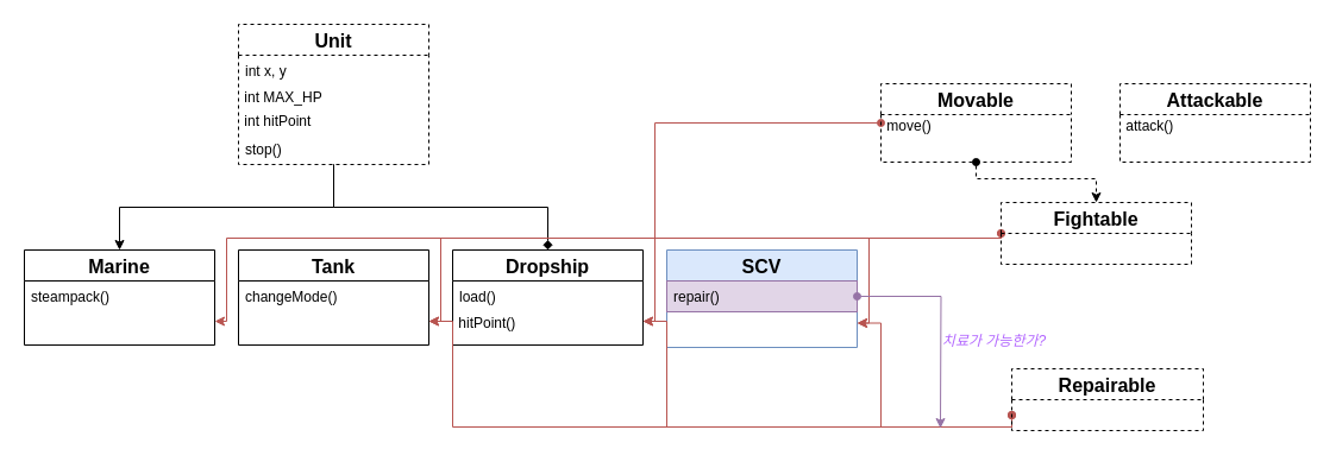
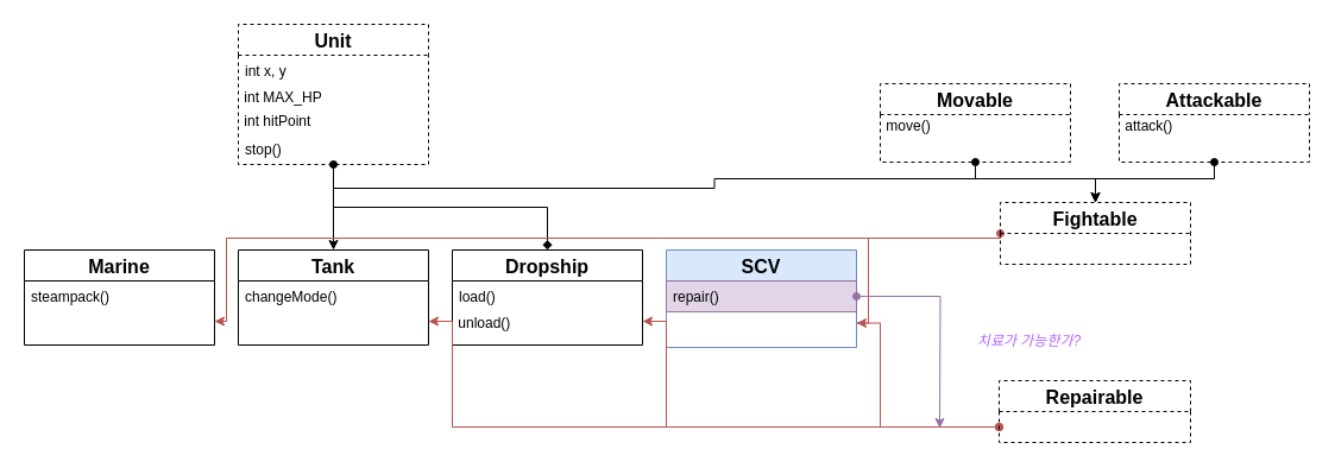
  <mxCell id="0" />
  <mxCell id="1" parent="0" />
- <mxCell id="2" style="edgeStyle=orthogonalEdgeStyle;rounded=0;orthogonalLoop=1;jettySize=auto;html=1;exitX=0.5;exitY=1;exitDx=0;exitDy=0;entryX=0.5;entryY=0;entryDx=0;entryDy=0;" parent="1" source="5" target="10" edge="1"><mxGeometry relative="1" as="geometry" /></mxCell>
+ <mxCell id="2" style="edgeStyle=orthogonalEdgeStyle;rounded=0;orthogonalLoop=1;jettySize=auto;html=1;exitX=0.5;exitY=1;exitDx=0;exitDy=0;" parent="1" source="5" target="29" edge="1"><mxGeometry relative="1" as="geometry" /></mxCell>
  <mxCell id="3" style="edgeStyle=orthogonalEdgeStyle;rounded=0;orthogonalLoop=1;jettySize=auto;html=1;exitX=0.5;exitY=1;exitDx=0;exitDy=0;entryX=0.5;entryY=0;entryDx=0;entryDy=0;endArrow=diamond;" parent="1" source="5" target="14" edge="1"><mxGeometry relative="1" as="geometry" /></mxCell>
+ <mxCell id="4" style="edgeStyle=orthogonalEdgeStyle;rounded=0;orthogonalLoop=1;jettySize=auto;html=1;exitX=0.5;exitY=1;exitDx=0;exitDy=0;entryX=0.5;entryY=0;entryDx=0;entryDy=0;startArrow=oval;startFill=1;" parent="1" source="5" target="12" edge="1"><mxGeometry relative="1" as="geometry" /></mxCell>
  <mxCell id="5" value="Unit" style="swimlane;fontStyle=1;align=center;verticalAlign=middle;childLayout=stackLayout;horizontal=1;startSize=26;horizontalStack=0;resizeParent=1;resizeLast=0;collapsible=1;marginBottom=0;rounded=0;shadow=0;strokeWidth=1;fontSize=16;dashed=1;" parent="1" vertex="1"><mxGeometry x="200" y="20" width="160" height="118" as="geometry"><mxRectangle x="230" y="140" width="160" height="26" as="alternateBounds" /></mxGeometry></mxCell>
  <mxCell id="6" value="int x, y" style="text;align=left;verticalAlign=top;spacingLeft=4;spacingRight=4;overflow=hidden;rotatable=0;points=[[0,0.5],[1,0.5]];portConstraint=eastwest;" parent="5" vertex="1"><mxGeometry y="26" width="160" height="26" as="geometry" /></mxCell>
  <mxCell id="7" value="&amp;nbsp;int MAX_HP&amp;nbsp;" style="text;html=1;align=left;verticalAlign=middle;resizable=0;points=[];autosize=1;" parent="5" vertex="1"><mxGeometry y="52" width="160" height="20" as="geometry" /></mxCell>
  <mxCell id="8" value="&amp;nbsp;int hitPoint" style="text;html=1;align=left;verticalAlign=middle;resizable=0;points=[];autosize=1;" parent="5" vertex="1"><mxGeometry y="72" width="160" height="20" as="geometry" /></mxCell>
  <mxCell id="9" value="stop()" style="text;align=left;verticalAlign=top;spacingLeft=4;spacingRight=4;overflow=hidden;rotatable=0;points=[[0,0.5],[1,0.5]];portConstraint=eastwest;rounded=0;shadow=0;html=0;" parent="5" vertex="1"><mxGeometry y="92" width="160" height="26" as="geometry" /></mxCell>
  <mxCell id="10" value="Marine" style="swimlane;fontStyle=1;align=center;verticalAlign=middle;childLayout=stackLayout;horizontal=1;startSize=26;horizontalStack=0;resizeParent=1;resizeLast=0;collapsible=1;marginBottom=0;rounded=0;shadow=0;strokeWidth=1;fontSize=16;" parent="1" vertex="1"><mxGeometry x="20" y="210" width="160" height="80" as="geometry"><mxRectangle x="130" y="380" width="160" height="26" as="alternateBounds" /></mxGeometry></mxCell>
  <mxCell id="11" value="steampack()" style="text;align=left;verticalAlign=top;spacingLeft=4;spacingRight=4;overflow=hidden;rotatable=0;points=[[0,0.5],[1,0.5]];portConstraint=eastwest;" parent="10" vertex="1"><mxGeometry y="26" width="160" height="26" as="geometry" /></mxCell>
  <mxCell id="12" value="Tank" style="swimlane;fontStyle=1;align=center;verticalAlign=middle;childLayout=stackLayout;horizontal=1;startSize=26;horizontalStack=0;resizeParent=1;resizeLast=0;collapsible=1;marginBottom=0;rounded=0;shadow=0;strokeWidth=1;fontSize=16;" parent="1" vertex="1"><mxGeometry x="200" y="210" width="160" height="80" as="geometry"><mxRectangle x="340" y="380" width="170" height="26" as="alternateBounds" /></mxGeometry></mxCell>
  <mxCell id="13" value="changeMode()" style="text;align=left;verticalAlign=top;spacingLeft=4;spacingRight=4;overflow=hidden;rotatable=0;points=[[0,0.5],[1,0.5]];portConstraint=eastwest;" parent="12" vertex="1"><mxGeometry y="26" width="160" height="26" as="geometry" /></mxCell>
  <mxCell id="14" value="Dropship" style="swimlane;fontStyle=1;align=center;verticalAlign=middle;childLayout=stackLayout;horizontal=1;startSize=26;horizontalStack=0;resizeParent=1;resizeLast=0;collapsible=1;marginBottom=0;rounded=0;shadow=0;strokeWidth=1;fontSize=16;" parent="1" vertex="1"><mxGeometry x="380" y="210" width="160" height="80" as="geometry"><mxRectangle x="550" y="140" width="160" height="26" as="alternateBounds" /></mxGeometry></mxCell>
  <mxCell id="15" value="load()" style="text;align=left;verticalAlign=top;spacingLeft=4;spacingRight=4;overflow=hidden;rotatable=0;points=[[0,0.5],[1,0.5]];portConstraint=eastwest;" parent="14" vertex="1"><mxGeometry y="26" width="160" height="26" as="geometry" /></mxCell>
- <mxCell id="16" value="&amp;nbsp;hitPoint()" style="text;html=1;align=left;verticalAlign=middle;resizable=0;points=[];autosize=1;" parent="14" vertex="1"><mxGeometry y="52" width="160" height="20" as="geometry" /></mxCell>
- <mxCell id="17" style="edgeStyle=orthogonalEdgeStyle;rounded=0;orthogonalLoop=1;jettySize=auto;html=1;exitX=0;exitY=0.5;exitDx=0;exitDy=0;entryX=1;entryY=0.75;entryDx=0;entryDy=0;startArrow=oval;startFill=1;fillColor=#f8cecc;strokeColor=#b85450;" edge="1" parent="1" source="19" target="14"><mxGeometry relative="1" as="geometry"><Array as="points"><mxPoint x="550" y="270" /></Array></mxGeometry></mxCell>
- <mxCell id="18" style="edgeStyle=orthogonalEdgeStyle;rounded=0;orthogonalLoop=1;jettySize=auto;html=1;exitX=0.5;exitY=1;exitDx=0;exitDy=0;entryX=0.5;entryY=0;entryDx=0;entryDy=0;startArrow=oval;startFill=1;dashed=1;" edge="1" parent="1" source="19" target="29"><mxGeometry relative="1" as="geometry"><Array as="points"><mxPoint x="820" y="150" /><mxPoint x="921" y="150" /></Array></mxGeometry></mxCell>
+ <mxCell id="16" value="&amp;nbsp;unload()" style="text;html=1;align=left;verticalAlign=middle;resizable=0;points=[];autosize=1;" parent="14" vertex="1"><mxGeometry y="52" width="160" height="20" as="geometry" /></mxCell>
+ <mxCell id="18" style="edgeStyle=orthogonalEdgeStyle;rounded=0;orthogonalLoop=1;jettySize=auto;html=1;exitX=0.5;exitY=1;exitDx=0;exitDy=0;entryX=0.5;entryY=0;entryDx=0;entryDy=0;startArrow=oval;startFill=1;" edge="1" parent="1" source="19" target="29"><mxGeometry relative="1" as="geometry"><Array as="points"><mxPoint x="820" y="150" /><mxPoint x="921" y="150" /></Array></mxGeometry></mxCell>
  <mxCell id="19" value="Movable" style="swimlane;fontStyle=1;childLayout=stackLayout;horizontal=1;startSize=26;fillColor=none;horizontalStack=0;resizeParent=1;resizeParentMax=0;resizeLast=0;collapsible=1;marginBottom=0;dashed=1;spacingTop=2;spacingLeft=2;spacingBottom=2;spacingRight=2;fontSize=16;" vertex="1" parent="1"><mxGeometry x="740" y="70" width="160" height="66" as="geometry" /></mxCell>
  <mxCell id="20" value="&amp;nbsp;move()" style="text;html=1;align=left;verticalAlign=middle;resizable=0;points=[];autosize=1;dashed=1;" vertex="1" parent="19"><mxGeometry y="26" width="160" height="20" as="geometry" /></mxCell>
  <mxCell id="21" value="&amp;nbsp;" style="text;html=1;align=center;verticalAlign=middle;resizable=0;points=[];autosize=1;strokeColor=none;" vertex="1" parent="19"><mxGeometry y="46" width="160" height="20" as="geometry" /></mxCell>
+ <mxCell id="22" style="edgeStyle=orthogonalEdgeStyle;rounded=0;orthogonalLoop=1;jettySize=auto;html=1;exitX=0.5;exitY=1;exitDx=0;exitDy=0;entryX=0.5;entryY=0;entryDx=0;entryDy=0;startArrow=oval;startFill=1;" edge="1" parent="1" source="23" target="29"><mxGeometry relative="1" as="geometry"><Array as="points"><mxPoint x="1021" y="150" /><mxPoint x="921" y="150" /></Array></mxGeometry></mxCell>
  <mxCell id="23" value="Attackable" style="swimlane;fontStyle=1;childLayout=stackLayout;horizontal=1;startSize=26;fillColor=none;horizontalStack=0;resizeParent=1;resizeParentMax=0;resizeLast=0;collapsible=1;marginBottom=0;dashed=1;fontSize=16;" vertex="1" parent="1"><mxGeometry x="941" y="70" width="160" height="66" as="geometry" /></mxCell>
  <mxCell id="24" value="&amp;nbsp;attack()" style="text;html=1;align=left;verticalAlign=middle;resizable=0;points=[];autosize=1;" vertex="1" parent="23"><mxGeometry y="26" width="160" height="20" as="geometry" /></mxCell>
  <mxCell id="25" value="&amp;nbsp;" style="text;html=1;align=center;verticalAlign=middle;resizable=0;points=[];autosize=1;" vertex="1" parent="23"><mxGeometry y="46" width="160" height="20" as="geometry" /></mxCell>
  <mxCell id="26" style="edgeStyle=orthogonalEdgeStyle;rounded=0;orthogonalLoop=1;jettySize=auto;html=1;exitX=0;exitY=0.5;exitDx=0;exitDy=0;entryX=1;entryY=0.75;entryDx=0;entryDy=0;fillColor=#f8cecc;strokeColor=#b85450;" edge="1" parent="1" source="29" target="10"><mxGeometry relative="1" as="geometry"><Array as="points"><mxPoint x="841" y="200" /><mxPoint x="190" y="200" /><mxPoint x="190" y="270" /></Array></mxGeometry></mxCell>
- <mxCell id="27" style="edgeStyle=orthogonalEdgeStyle;rounded=0;orthogonalLoop=1;jettySize=auto;html=1;exitX=0;exitY=0.5;exitDx=0;exitDy=0;entryX=1;entryY=0.75;entryDx=0;entryDy=0;startArrow=oval;startFill=1;fillColor=#f8cecc;strokeColor=#b85450;" edge="1" parent="1" source="29" target="12"><mxGeometry relative="1" as="geometry"><Array as="points"><mxPoint x="841" y="200" /><mxPoint x="370" y="200" /><mxPoint x="370" y="270" /></Array></mxGeometry></mxCell>
- <mxCell id="28" style="edgeStyle=orthogonalEdgeStyle;rounded=0;orthogonalLoop=1;jettySize=auto;html=1;exitX=0;exitY=0.5;exitDx=0;exitDy=0;entryX=1;entryY=0.75;entryDx=0;entryDy=0;startArrow=oval;startFill=1;fillColor=#f8cecc;strokeColor=#b85450;" edge="1" parent="1" source="29" target="30"><mxGeometry relative="1" as="geometry"><Array as="points"><mxPoint x="841" y="200" /><mxPoint x="730" y="200" /><mxPoint x="730" y="272" /></Array></mxGeometry></mxCell>
+ <mxCell id="28" style="edgeStyle=orthogonalEdgeStyle;rounded=0;orthogonalLoop=1;jettySize=auto;html=1;exitX=0;exitY=0.5;exitDx=0;exitDy=0;entryX=1;entryY=0.75;entryDx=0;entryDy=0;startArrow=oval;startFill=1;fillColor=#f8cecc;strokeColor=#b85450;endArrow=none;" edge="1" parent="1" source="29" target="30"><mxGeometry relative="1" as="geometry"><Array as="points"><mxPoint x="841" y="200" /><mxPoint x="730" y="200" /><mxPoint x="730" y="272" /></Array></mxGeometry></mxCell>
  <mxCell id="29" value="Fightable" style="swimlane;fontStyle=1;childLayout=stackLayout;horizontal=1;startSize=26;fillColor=none;horizontalStack=0;resizeParent=1;resizeParentMax=0;resizeLast=0;collapsible=1;marginBottom=0;dashed=1;fontSize=16;" vertex="1" parent="1"><mxGeometry x="841" y="170" width="160" height="52" as="geometry" /></mxCell>
  <mxCell id="30" value="SCV" style="swimlane;fontStyle=1;align=center;verticalAlign=middle;childLayout=stackLayout;horizontal=1;startSize=26;horizontalStack=0;resizeParent=1;resizeLast=0;collapsible=1;marginBottom=0;rounded=0;shadow=0;strokeWidth=1;fontSize=16;fillColor=#dae8fc;strokeColor=#6c8ebf;" vertex="1" parent="1"><mxGeometry x="560" y="210" width="160" height="82" as="geometry"><mxRectangle x="550" y="140" width="160" height="26" as="alternateBounds" /></mxGeometry></mxCell>
  <mxCell id="31" value="repair()" style="text;align=left;verticalAlign=top;spacingLeft=4;spacingRight=4;overflow=hidden;rotatable=0;points=[[0,0.5],[1,0.5]];portConstraint=eastwest;fillColor=#e1d5e7;strokeColor=#9673a6;" vertex="1" parent="30"><mxGeometry y="26" width="160" height="26" as="geometry" /></mxCell>
  <mxCell id="32" style="edgeStyle=orthogonalEdgeStyle;rounded=0;orthogonalLoop=1;jettySize=auto;html=1;exitX=0;exitY=0.75;exitDx=0;exitDy=0;entryX=1;entryY=0.75;entryDx=0;entryDy=0;startArrow=oval;startFill=1;fontSize=16;fillColor=#f8cecc;strokeColor=#b85450;" edge="1" parent="1" source="35" target="12"><mxGeometry relative="1" as="geometry"><Array as="points"><mxPoint x="380" y="359" /><mxPoint x="380" y="270" /></Array></mxGeometry></mxCell>
  <mxCell id="33" style="edgeStyle=orthogonalEdgeStyle;rounded=0;orthogonalLoop=1;jettySize=auto;html=1;exitX=0;exitY=0.75;exitDx=0;exitDy=0;entryX=1;entryY=0.75;entryDx=0;entryDy=0;startArrow=oval;startFill=1;fontSize=16;fillColor=#f8cecc;strokeColor=#b85450;" edge="1" parent="1" source="35" target="14"><mxGeometry relative="1" as="geometry"><Array as="points"><mxPoint x="560" y="359" /><mxPoint x="560" y="270" /></Array></mxGeometry></mxCell>
  <mxCell id="34" style="edgeStyle=orthogonalEdgeStyle;rounded=0;orthogonalLoop=1;jettySize=auto;html=1;exitX=0;exitY=0.75;exitDx=0;exitDy=0;entryX=1;entryY=0.75;entryDx=0;entryDy=0;startArrow=oval;startFill=1;fontSize=16;fillColor=#f8cecc;strokeColor=#b85450;" edge="1" parent="1" source="35" target="30"><mxGeometry relative="1" as="geometry"><Array as="points"><mxPoint x="740" y="359" /><mxPoint x="740" y="272" /></Array></mxGeometry></mxCell>
- <mxCell id="35" value="Repairable" style="swimlane;fontStyle=1;childLayout=stackLayout;horizontal=1;startSize=26;fillColor=none;horizontalStack=0;resizeParent=1;resizeParentMax=0;resizeLast=0;collapsible=1;marginBottom=0;dashed=1;strokeColor=#000000;fontSize=16;" vertex="1" parent="1"><mxGeometry x="850" y="310" width="161" height="52" as="geometry" /></mxCell>
+ <mxCell id="35" value="Repairable" style="swimlane;fontStyle=1;childLayout=stackLayout;horizontal=1;startSize=26;fillColor=none;horizontalStack=0;resizeParent=1;resizeParentMax=0;resizeLast=0;collapsible=1;marginBottom=0;dashed=1;strokeColor=#000000;fontSize=16;" vertex="1" parent="1"><mxGeometry x="840" y="320" width="161" height="52" as="geometry" /></mxCell>
  <mxCell id="36" style="edgeStyle=orthogonalEdgeStyle;rounded=0;orthogonalLoop=1;jettySize=auto;html=1;exitX=1;exitY=0.5;exitDx=0;exitDy=0;startArrow=oval;startFill=1;fontSize=16;fillColor=#e1d5e7;strokeColor=#9673a6;" edge="1" parent="1" source="31"><mxGeometry relative="1" as="geometry"><mxPoint x="790" y="360" as="targetPoint" /></mxGeometry></mxCell>
- <mxCell id="37" value="&lt;font style=&quot;font-size: 12px&quot; color=&quot;#b266ff&quot;&gt;&lt;i&gt;치료가 가능한가?&lt;/i&gt;&lt;/font&gt;" style="text;html=1;align=center;verticalAlign=middle;resizable=0;points=[];autosize=1;fontSize=16;fontColor=#CC99FF;" vertex="1" parent="1"><mxGeometry x="780" y="270" width="110" height="30" as="geometry" /></mxCell>
+ <mxCell id="37" value="&lt;font style=&quot;font-size: 12px&quot; color=&quot;#b266ff&quot;&gt;&lt;i&gt;치료가 가능한가?&lt;/i&gt;&lt;/font&gt;" style="text;html=1;align=center;verticalAlign=middle;resizable=0;points=[];autosize=1;fontSize=16;fontColor=#CC99FF;" vertex="1" parent="1"><mxGeometry x="810" y="270" width="110" height="30" as="geometry" /></mxCell>
